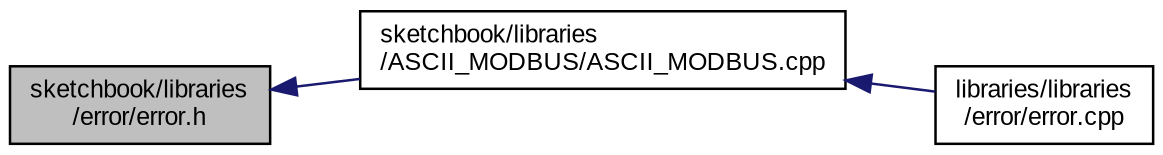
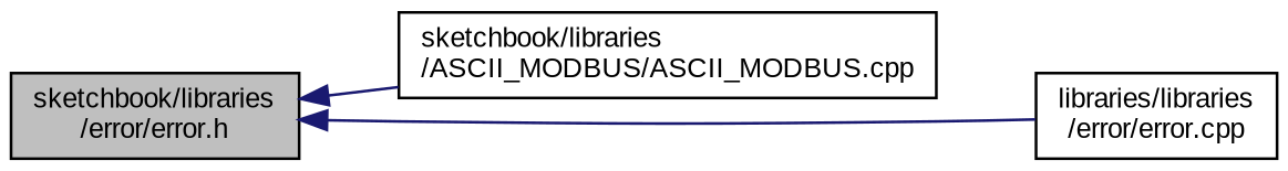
  digraph {
    fontname="Liberation Sans"
    rankdir=LR
    node [color=black fillcolor=white fontname="Liberation Sans" fontsize=10 shape=record style=filled]
    edge [color=midnightblue dir=back fontname="Liberation Sans" fontsize=10 labelfontname=Helvetica labelfontsize=10 style=solid]
    n1 [fillcolor=grey75 fontcolor=black height=0.2 label="sketchbook/libraries\l/error/error.h" width=0.4]
    n2 [height=0.2 label="sketchbook/libraries\l/ASCII_MODBUS/ASCII_MODBUS.cpp" width=0.4]
    n3 [height=0.2 label="libraries/libraries\l/error/error.cpp" width=0.4]
    n1 -> n2
-   n2 -> n3
+   n1 -> n3
  }
